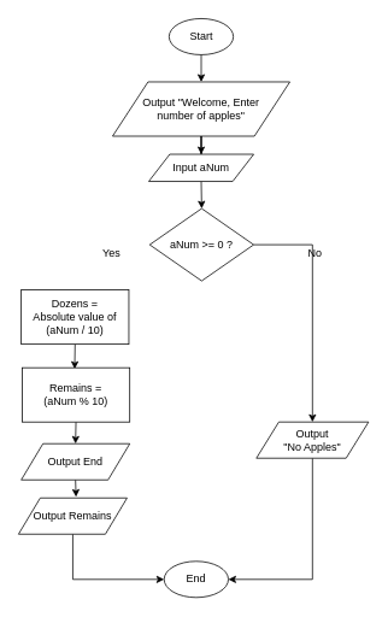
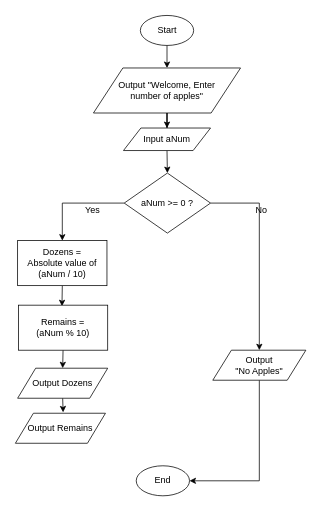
  <mxCell id="0" />
  <mxCell id="1" parent="0" />
  <mxCell id="2" style="edgeStyle=orthogonalEdgeStyle;rounded=0;orthogonalLoop=1;jettySize=auto;html=1;exitX=0.5;exitY=1;exitDx=0;exitDy=0;entryX=0.5;entryY=0;entryDx=0;entryDy=0;" parent="1" source="3" target="5" edge="1"><mxGeometry relative="1" as="geometry" /></mxCell>
  <mxCell id="3" value="Start" style="ellipse;whiteSpace=wrap;html=1;" parent="1" vertex="1"><mxGeometry x="186.5" y="20" width="71" height="40" as="geometry" /></mxCell>
  <mxCell id="4" value="" style="edgeStyle=orthogonalEdgeStyle;rounded=0;orthogonalLoop=1;jettySize=auto;html=1;" parent="1" source="5" target="7" edge="1"><mxGeometry relative="1" as="geometry" /></mxCell>
  <mxCell id="5" value="Output &quot;Welcome, Enter &lt;br&gt;number of apples&quot;" style="shape=parallelogram;perimeter=parallelogramPerimeter;whiteSpace=wrap;html=1;" parent="1" vertex="1"><mxGeometry x="124" y="90" width="196" height="60" as="geometry" /></mxCell>
  <mxCell id="6" style="edgeStyle=orthogonalEdgeStyle;rounded=0;orthogonalLoop=1;jettySize=auto;html=1;exitX=0.5;exitY=1;exitDx=0;exitDy=0;entryX=0.5;entryY=0;entryDx=0;entryDy=0;" edge="1" parent="1" source="7" target="10"><mxGeometry relative="1" as="geometry" /></mxCell>
  <mxCell id="7" value="Input aNum" style="shape=parallelogram;perimeter=parallelogramPerimeter;whiteSpace=wrap;html=1;" parent="1" vertex="1"><mxGeometry x="164" y="170" width="116" height="30" as="geometry" /></mxCell>
  <mxCell id="8" style="edgeStyle=orthogonalEdgeStyle;rounded=0;orthogonalLoop=1;jettySize=auto;html=1;entryX=0.5;entryY=0;entryDx=0;entryDy=0;" parent="1" source="10" target="12" edge="1"><mxGeometry relative="1" as="geometry"><mxPoint x="303" y="355" as="targetPoint" /></mxGeometry></mxCell>
+ <mxCell id="9" style="edgeStyle=orthogonalEdgeStyle;rounded=0;orthogonalLoop=1;jettySize=auto;html=1;exitX=0;exitY=0.5;exitDx=0;exitDy=0;entryX=0.5;entryY=0;entryDx=0;entryDy=0;" edge="1" parent="1" source="10" target="14"><mxGeometry relative="1" as="geometry" /></mxCell>
  <mxCell id="10" value="aNum &amp;gt;= 0 ?" style="rhombus;whiteSpace=wrap;html=1;" parent="1" vertex="1"><mxGeometry x="165" y="230" width="115" height="80" as="geometry" /></mxCell>
  <mxCell id="11" style="edgeStyle=orthogonalEdgeStyle;rounded=0;orthogonalLoop=1;jettySize=auto;html=1;exitX=0.5;exitY=1;exitDx=0;exitDy=0;entryX=1;entryY=0.5;entryDx=0;entryDy=0;" parent="1" source="12" target="19" edge="1"><mxGeometry relative="1" as="geometry" /></mxCell>
  <mxCell id="12" value="Output&lt;br&gt;&quot;No Apples&quot;" style="shape=parallelogram;perimeter=parallelogramPerimeter;whiteSpace=wrap;html=1;" parent="1" vertex="1"><mxGeometry x="283" y="466" width="124" height="40" as="geometry" /></mxCell>
  <mxCell id="13" style="edgeStyle=orthogonalEdgeStyle;rounded=0;orthogonalLoop=1;jettySize=auto;html=1;exitX=0.5;exitY=1;exitDx=0;exitDy=0;entryX=0.488;entryY=0.023;entryDx=0;entryDy=0;entryPerimeter=0;" edge="1" parent="1" source="14" target="23"><mxGeometry relative="1" as="geometry" /></mxCell>
  <mxCell id="14" value="Dozens = &lt;br&gt;Absolute value of&lt;br&gt;(aNum / 10)" style="rounded=0;whiteSpace=wrap;html=1;" parent="1" vertex="1"><mxGeometry x="23" y="320" width="119" height="60" as="geometry" /></mxCell>
  <mxCell id="15" style="edgeStyle=orthogonalEdgeStyle;rounded=0;orthogonalLoop=1;jettySize=auto;html=1;exitX=0.5;exitY=1;exitDx=0;exitDy=0;entryX=0.53;entryY=-0.03;entryDx=0;entryDy=0;entryPerimeter=0;" edge="1" parent="1" source="16" target="25"><mxGeometry relative="1" as="geometry" /></mxCell>
- <mxCell id="16" value="Output End" style="shape=parallelogram;perimeter=parallelogramPerimeter;whiteSpace=wrap;html=1;" parent="1" vertex="1"><mxGeometry x="23" y="490" width="120" height="40" as="geometry" /></mxCell>
+ <mxCell id="16" value="Output Dozens" style="shape=parallelogram;perimeter=parallelogramPerimeter;whiteSpace=wrap;html=1;" parent="1" vertex="1"><mxGeometry x="23" y="490" width="120" height="40" as="geometry" /></mxCell>
  <mxCell id="17" style="edgeStyle=orthogonalEdgeStyle;rounded=0;orthogonalLoop=1;jettySize=auto;html=1;exitX=0.5;exitY=1;exitDx=0;exitDy=0;" parent="1" edge="1"><mxGeometry relative="1" as="geometry"><mxPoint x="343" y="570" as="sourcePoint" /><mxPoint x="343" y="570" as="targetPoint" /></mxGeometry></mxCell>
  <mxCell id="18" style="edgeStyle=none;rounded=0;orthogonalLoop=1;jettySize=auto;html=1;exitX=0.5;exitY=1;exitDx=0;exitDy=0;" parent="1" edge="1"><mxGeometry relative="1" as="geometry"><mxPoint x="343" y="570" as="sourcePoint" /><mxPoint x="343" y="570" as="targetPoint" /></mxGeometry></mxCell>
  <mxCell id="19" value="End" style="ellipse;whiteSpace=wrap;html=1;" parent="1" vertex="1"><mxGeometry x="181" y="620" width="71" height="40" as="geometry" /></mxCell>
  <mxCell id="20" value="No" style="text;html=1;strokeColor=none;fillColor=none;align=center;verticalAlign=middle;whiteSpace=wrap;rounded=0;" vertex="1" parent="1"><mxGeometry x="328" y="270" width="40" height="20" as="geometry" /></mxCell>
  <mxCell id="21" value="Yes" style="text;html=1;strokeColor=none;fillColor=none;align=center;verticalAlign=middle;whiteSpace=wrap;rounded=0;" vertex="1" parent="1"><mxGeometry x="103" y="270" width="40" height="20" as="geometry" /></mxCell>
  <mxCell id="22" style="edgeStyle=orthogonalEdgeStyle;rounded=0;orthogonalLoop=1;jettySize=auto;html=1;exitX=0.5;exitY=1;exitDx=0;exitDy=0;entryX=0.5;entryY=0;entryDx=0;entryDy=0;" edge="1" parent="1" source="23" target="16"><mxGeometry relative="1" as="geometry" /></mxCell>
  <mxCell id="23" value="Remains = &lt;br&gt;(aNum % 10)" style="rounded=0;whiteSpace=wrap;html=1;" vertex="1" parent="1"><mxGeometry x="24" y="406" width="119" height="60" as="geometry" /></mxCell>
- <mxCell id="24" style="edgeStyle=orthogonalEdgeStyle;rounded=0;orthogonalLoop=1;jettySize=auto;html=1;exitX=0.5;exitY=1;exitDx=0;exitDy=0;entryX=0;entryY=0.5;entryDx=0;entryDy=0;" edge="1" parent="1" source="25" target="19"><mxGeometry relative="1" as="geometry" /></mxCell>
  <mxCell id="25" value="Output Remains" style="shape=parallelogram;perimeter=parallelogramPerimeter;whiteSpace=wrap;html=1;" vertex="1" parent="1"><mxGeometry x="20" y="550" width="120" height="40" as="geometry" /></mxCell>
